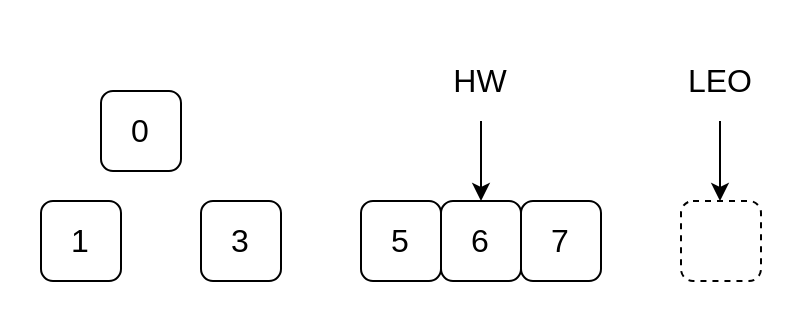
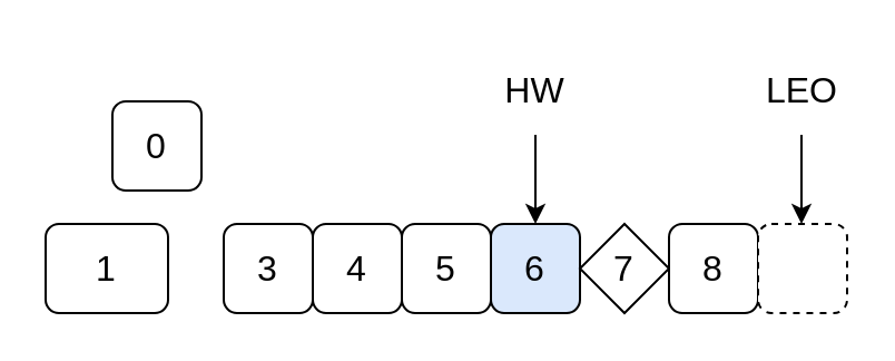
  <mxCell id="0" />
  <mxCell id="1" parent="0" />
  <mxCell id="2" value="&lt;font style=&quot;font-size: 16px&quot;&gt;0&lt;/font&gt;" style="rounded=1;whiteSpace=wrap;html=1;" vertex="1" parent="1"><mxGeometry x="50" y="45" width="40" height="40" as="geometry" /></mxCell>
- <mxCell id="3" value="&lt;font style=&quot;font-size: 16px&quot;&gt;1&lt;/font&gt;" style="rounded=1;whiteSpace=wrap;html=1;" vertex="1" parent="1"><mxGeometry x="20" y="100" width="40" height="40" as="geometry" /></mxCell>
+ <mxCell id="3" value="&lt;font style=&quot;font-size: 16px&quot;&gt;1&lt;/font&gt;" style="rounded=1;whiteSpace=wrap;html=1;" vertex="1" parent="1"><mxGeometry x="20" y="100" width="55" height="40" as="geometry" /></mxCell>
  <mxCell id="4" value="&lt;font style=&quot;font-size: 16px&quot;&gt;3&lt;/font&gt;" style="rounded=1;whiteSpace=wrap;html=1;" vertex="1" parent="1"><mxGeometry x="100" y="100" width="40" height="40" as="geometry" /></mxCell>
+ <mxCell id="5" value="&lt;font style=&quot;font-size: 16px&quot;&gt;4&lt;/font&gt;" style="rounded=1;whiteSpace=wrap;html=1;" vertex="1" parent="1"><mxGeometry x="140" y="100" width="40" height="40" as="geometry" /></mxCell>
  <mxCell id="6" value="&lt;font style=&quot;font-size: 16px&quot;&gt;5&lt;/font&gt;" style="rounded=1;whiteSpace=wrap;html=1;" vertex="1" parent="1"><mxGeometry x="180" y="100" width="40" height="40" as="geometry" /></mxCell>
- <mxCell id="7" value="&lt;font style=&quot;font-size: 16px&quot;&gt;6&lt;/font&gt;" style="rounded=1;whiteSpace=wrap;html=1;" vertex="1" parent="1"><mxGeometry x="220" y="100" width="40" height="40" as="geometry" /></mxCell>
- <mxCell id="8" value="&lt;font style=&quot;font-size: 16px&quot;&gt;7&lt;/font&gt;" style="rounded=1;whiteSpace=wrap;html=1;" vertex="1" parent="1"><mxGeometry x="260" y="100" width="40" height="40" as="geometry" /></mxCell>
+ <mxCell id="7" value="&lt;font style=&quot;font-size: 16px&quot;&gt;6&lt;/font&gt;" style="rounded=1;whiteSpace=wrap;html=1;fillColor=#dae8fc;" vertex="1" parent="1"><mxGeometry x="220" y="100" width="40" height="40" as="geometry" /></mxCell>
+ <mxCell id="8" value="&lt;font style=&quot;font-size: 16px&quot;&gt;7&lt;/font&gt;" style="rhombus;whiteSpace=wrap;html=1;" vertex="1" parent="1"><mxGeometry x="260" y="100" width="40" height="40" as="geometry" /></mxCell>
+ <mxCell id="9" value="&lt;font style=&quot;font-size: 16px&quot;&gt;8&lt;/font&gt;" style="rounded=1;whiteSpace=wrap;html=1;" vertex="1" parent="1"><mxGeometry x="300" y="100" width="40" height="40" as="geometry" /></mxCell>
  <mxCell id="10" value="" style="rounded=1;whiteSpace=wrap;html=1;dashed=1;" vertex="1" parent="1"><mxGeometry x="340" y="100" width="40" height="40" as="geometry" /></mxCell>
  <mxCell id="11" value="" style="endArrow=classic;html=1;entryX=0.5;entryY=0;entryDx=0;entryDy=0;" edge="1" parent="1" target="7"><mxGeometry width="50" height="50" relative="1" as="geometry"><mxPoint x="240" y="60" as="sourcePoint" /><mxPoint x="300" y="200" as="targetPoint" /></mxGeometry></mxCell>
  <mxCell id="12" value="" style="endArrow=classic;html=1;entryX=0.5;entryY=0;entryDx=0;entryDy=0;" edge="1" parent="1"><mxGeometry width="50" height="50" relative="1" as="geometry"><mxPoint x="359.5" y="60" as="sourcePoint" /><mxPoint x="359.5" y="100" as="targetPoint" /></mxGeometry></mxCell>
  <mxCell id="13" value="&lt;font style=&quot;font-size: 16px&quot;&gt;HW&lt;/font&gt;" style="text;html=1;strokeColor=none;fillColor=none;align=center;verticalAlign=middle;whiteSpace=wrap;rounded=0;dashed=1;" vertex="1" parent="1"><mxGeometry x="220" y="20" width="40" height="40" as="geometry" /></mxCell>
  <mxCell id="14" value="&lt;font style=&quot;font-size: 16px&quot;&gt;LEO&lt;/font&gt;" style="text;html=1;strokeColor=none;fillColor=none;align=center;verticalAlign=middle;whiteSpace=wrap;rounded=0;dashed=1;" vertex="1" parent="1"><mxGeometry x="340" y="20" width="40" height="40" as="geometry" /></mxCell>
